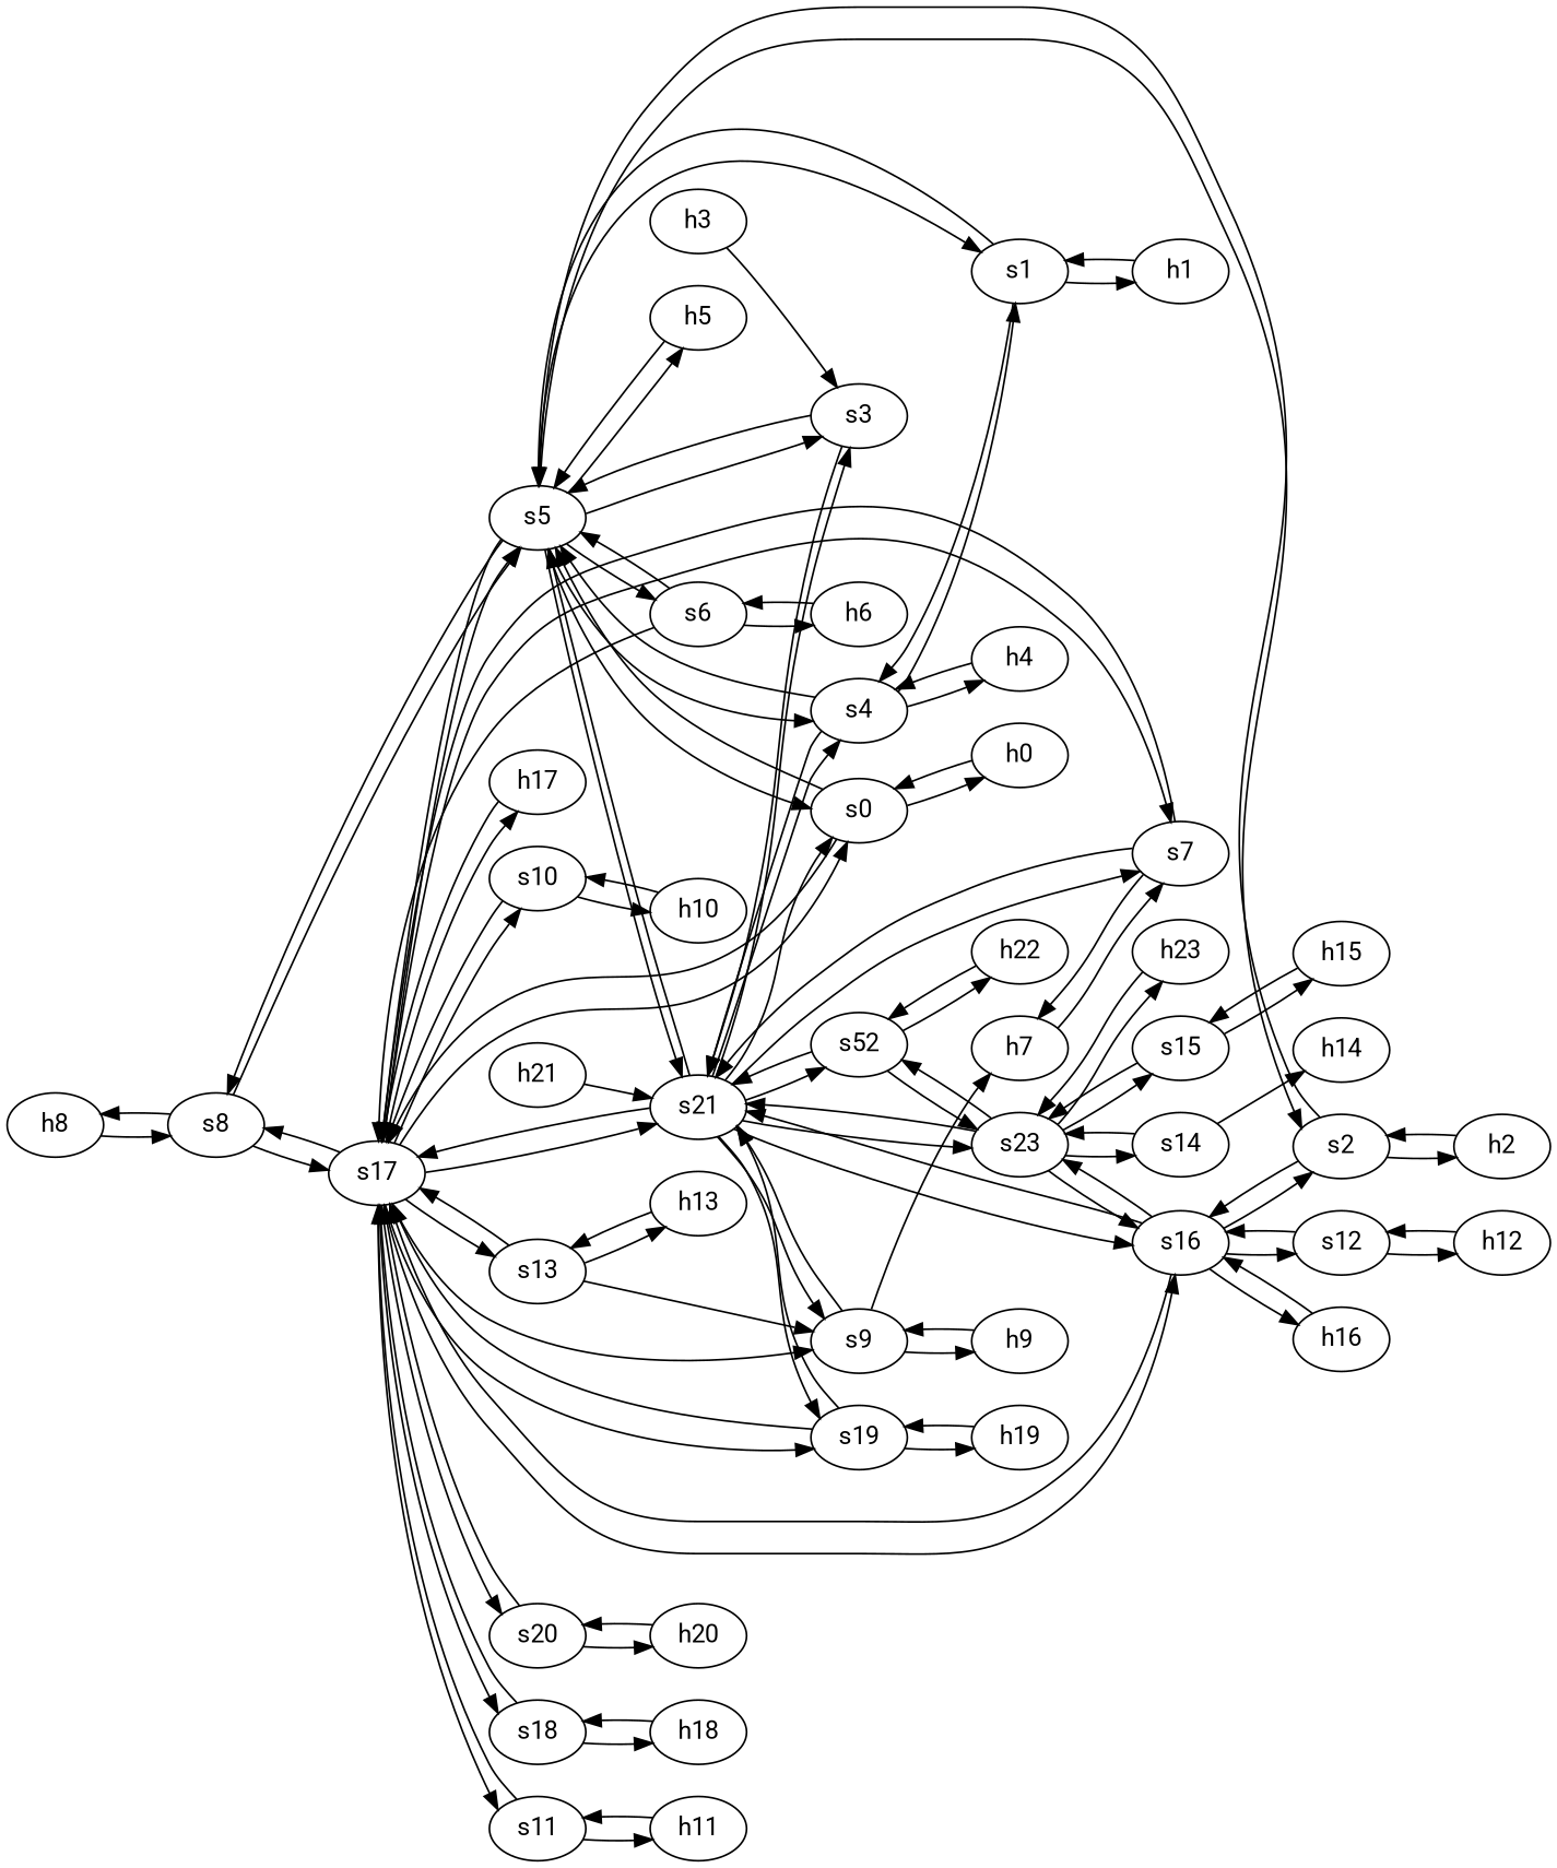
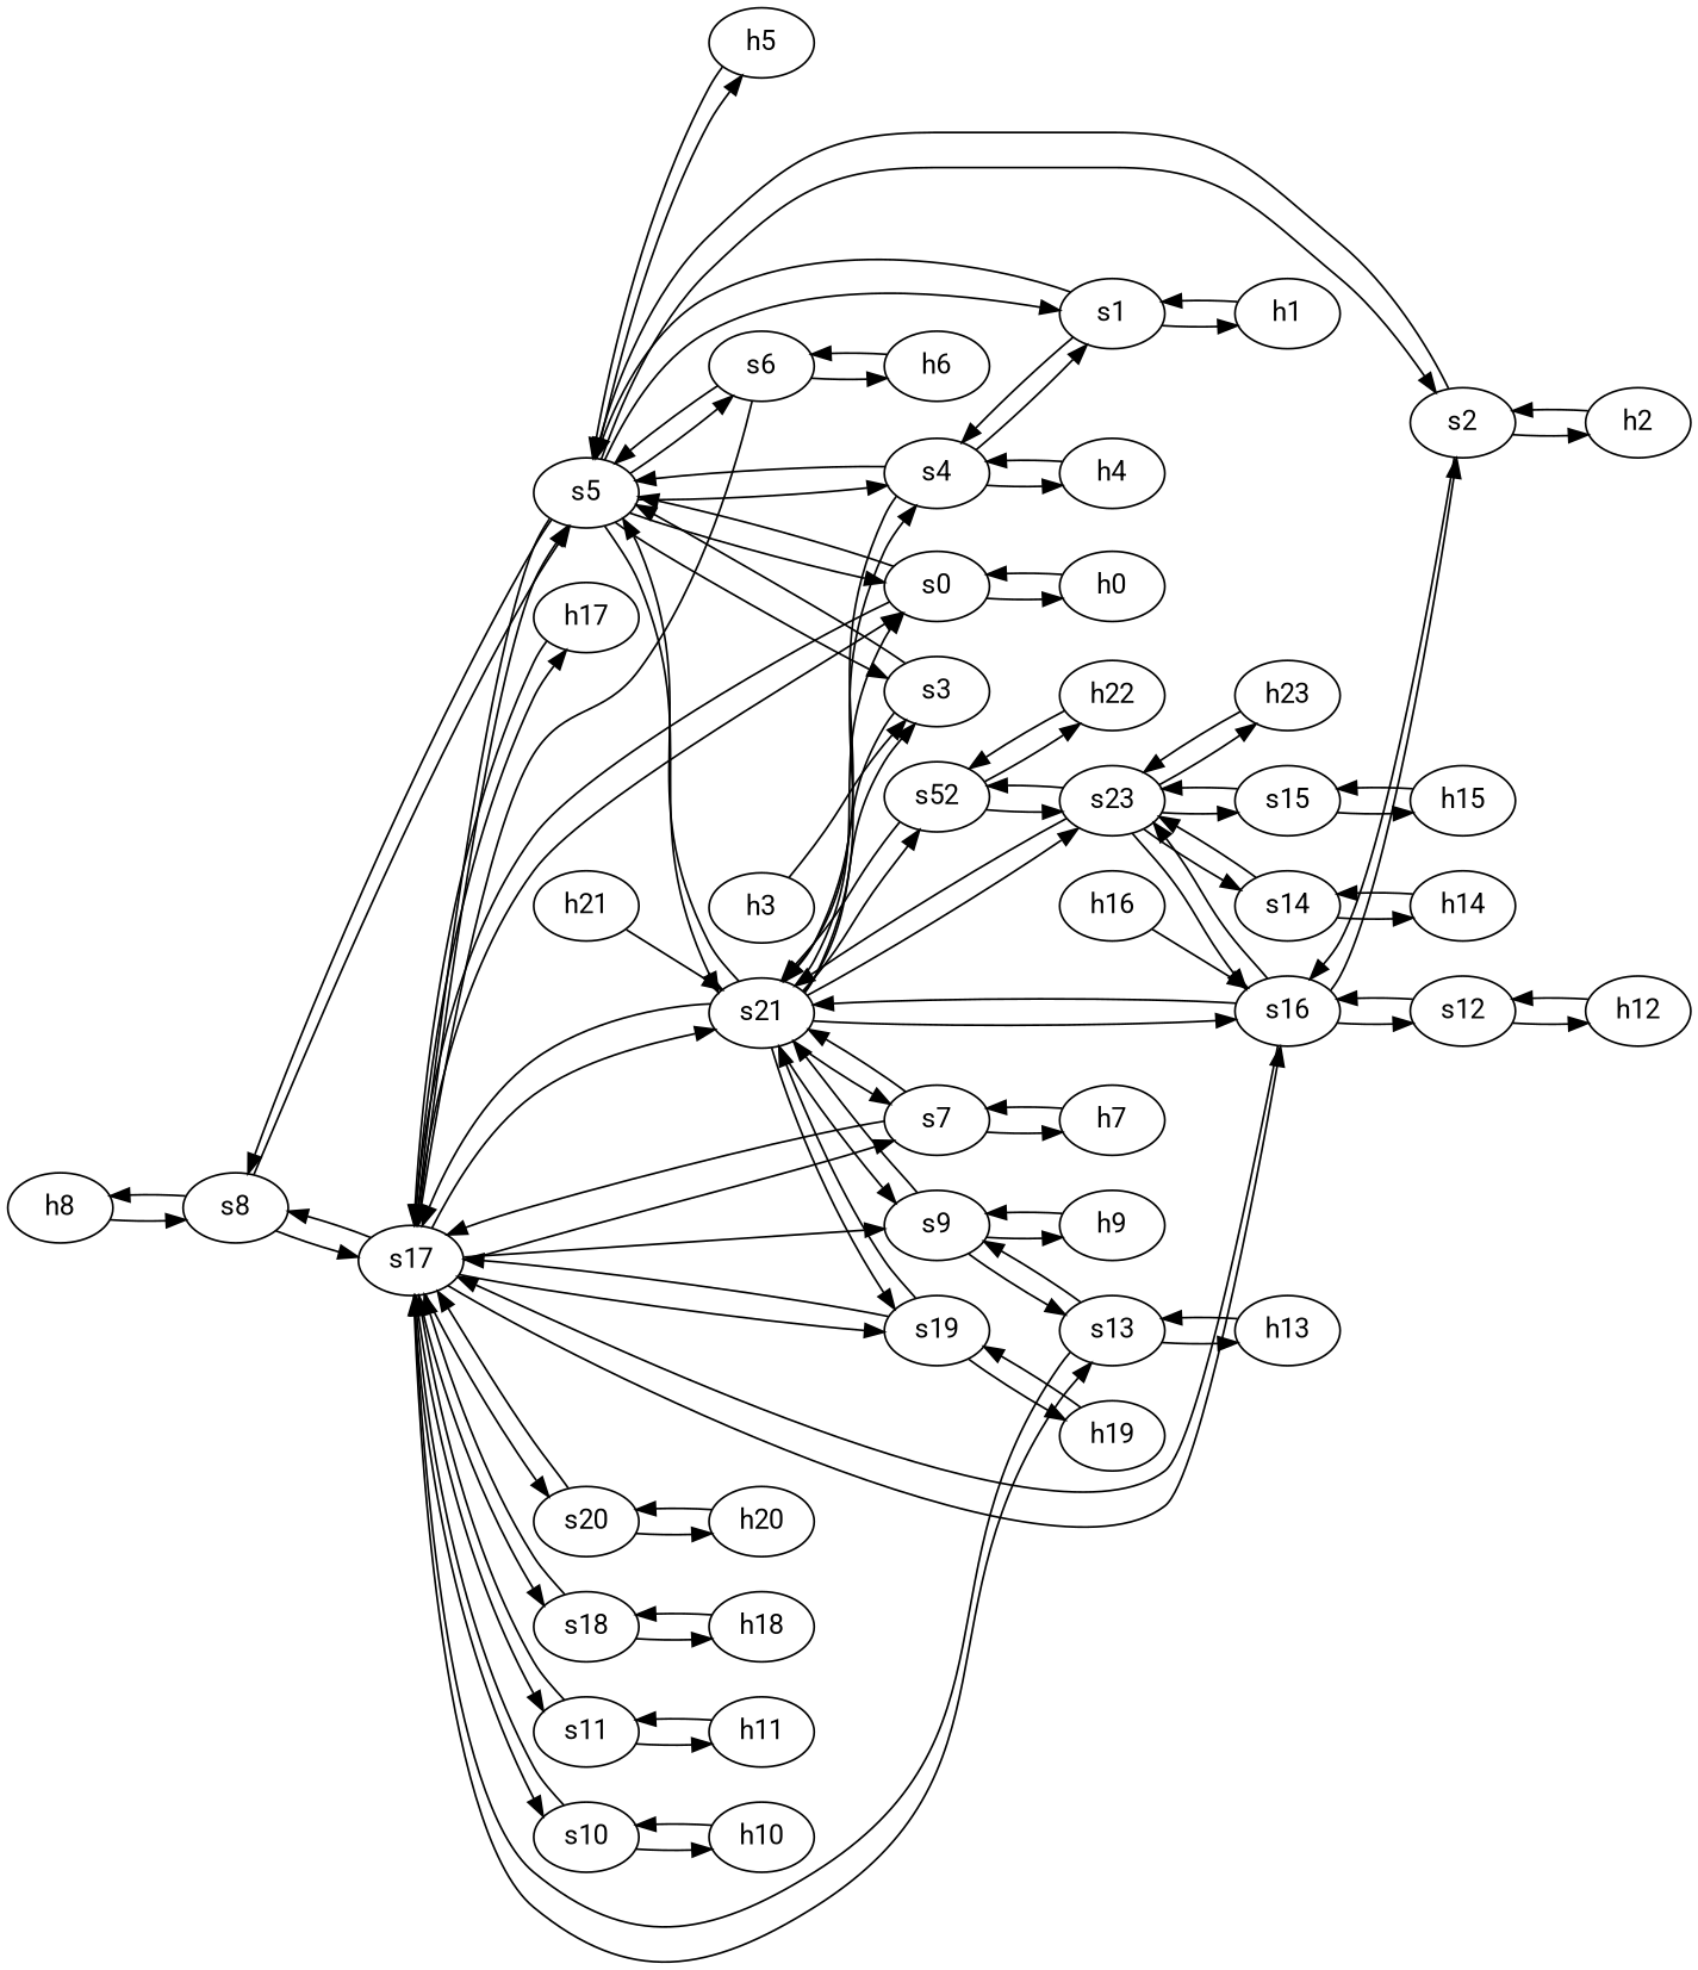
  strict digraph {
    fontname=Roboto
    rankdir=LR
    node [fontname=Roboto type=host]
    edge [capacity="1Gbps" cost=1 dst_port=1 fontname=Roboto src_port=1]
    h8 [ip="111.0.8.8" mac="00:00:00:00:8:8"]
    s8 [type=switch]
    s5 [type=switch]
    s17 [type=switch]
    s21 [type=switch]
    s2 [type=switch]
    s3 [type=switch]
    s0 [type=switch]
    s1 [type=switch]
    s4 [type=switch]
    s6 [type=switch]
    h5 [ip="111.0.5.5" mac="00:00:00:00:5:5"]
    s9 [type=switch]
    s13 [type=switch]
    s16 [type=switch]
    s7 [type=switch]
    s19 [type=switch]
    s20 [type=switch]
    s18 [type=switch]
    s11 [type=switch]
    s10 [type=switch]
    h17 [ip="111.0.17.17" mac="00:00:00:00:17:17"]
    h9 [ip="111.0.9.9" mac="00:00:00:00:9:9"]
    s23 [type=switch]
    n25 [label=s52 type=switch]
    h13 [ip="111.0.13.13" mac="00:00:00:00:13:13"]
    h2 [ip="111.0.2.2" mac="00:00:00:00:2:2"]
    s12 [type=switch]
    h16 [ip="111.0.16.16" mac="00:00:00:00:16:16"]
    h3 [ip="111.0.3.3" mac="00:00:00:00:3:3"]
    h0 [ip="111.0.0.0" mac="00:00:00:00:0:0"]
    h1 [ip="111.0.1.1" mac="00:00:00:00:1:1"]
    h4 [ip="111.0.4.4" mac="00:00:00:00:4:4"]
    h6 [ip="111.0.6.6" mac="00:00:00:00:6:6"]
    h7 [ip="111.0.7.7" mac="00:00:00:00:7:7"]
    h23 [ip="111.0.23.23" mac="00:00:00:00:23:23"]
    s15 [type=switch]
    s14 [type=switch]
    h22 [ip="111.0.22.22" mac="00:00:00:00:22:22"]
    h15 [ip="111.0.15.15" mac="00:00:00:00:15:15"]
    h14 [ip="111.0.14.14" mac="00:00:00:00:14:14"]
    h21 [ip="111.0.21.21" mac="00:00:00:00:21:21"]
    h19 [ip="111.0.19.19" mac="00:00:00:00:19:19"]
    h20 [ip="111.0.20.20" mac="00:00:00:00:20:20"]
    h18 [ip="111.0.18.18" mac="00:00:00:00:18:18"]
    h11 [ip="111.0.11.11" mac="00:00:00:00:11:11"]
    h10 [ip="111.0.10.10" mac="00:00:00:00:10:10"]
    h12 [ip="111.0.12.12" mac="00:00:00:00:12:12"]
    h8 -> s8
    s8 -> h8
    s8 -> s5 [dst_port=8 src_port=2]
    s8 -> s17 [dst_port=6 src_port=3]
    s5 -> s8 [dst_port=2 src_port=8]
    s5 -> s17 [dst_port=3 src_port=9]
    s5 -> s21 [dst_port=4 src_port=10]
    s5 -> s2 [dst_port=3 src_port=4]
    s5 -> s3 [dst_port=2 src_port=5]
    s5 -> s0 [dst_port=3 src_port=2]
    s5 -> s1 [dst_port=3 src_port=3]
    s5 -> s4 [dst_port=3 src_port=6]
    s5 -> s6 [dst_port=2 src_port=7]
    s5 -> h5
    s17 -> s8 [dst_port=3 src_port=6]
    s17 -> s5 [dst_port=9 src_port=3]
    s17 -> s21 [dst_port=8 src_port=14]
    s17 -> s0 [dst_port=2 src_port=2]
    s17 -> s9 [dst_port=3 src_port=4]
    s17 -> s13 [dst_port=3 src_port=9]
    s17 -> s16 [dst_port=4 src_port=10]
    s17 -> s7 [dst_port=2 src_port=5]
    s17 -> s19 [dst_port=2 src_port=12]
    s17 -> s20 [dst_port=2 src_port=13]
    s17 -> s18 [dst_port=2 src_port=11]
    s17 -> s11 [dst_port=2 src_port=8]
    s17 -> s10 [dst_port=2 src_port=7]
    s17 -> h17
    s21 -> s5 [dst_port=10 src_port=4]
    s21 -> s17 [dst_port=14 src_port=8]
    s21 -> s3 [dst_port=3 src_port=2]
    s21 -> s0
    s21 -> s4 [dst_port=4 src_port=3]
    s21 -> s9 [dst_port=3 src_port=6]
    s21 -> s16 [dst_port=5 src_port=7]
    s21 -> s7 [dst_port=3 src_port=5]
    s21 -> s19 [dst_port=3 src_port=9]
    s21 -> s23 [dst_port=5 src_port=11]
    s21 -> n25 [dst_port=2 src_port=10]
    s2 -> s5 [dst_port=4 src_port=3]
    s2 -> s16 [dst_port=2 src_port=2]
    s2 -> h2
    s3 -> s5 [dst_port=5 src_port=2]
    s3 -> s21 [dst_port=2 src_port=3]
    s0 -> s5 [dst_port=2 src_port=3]
    s0 -> s17 [dst_port=2 src_port=2]
    s0 -> h0
    s1 -> s5 [dst_port=3 src_port=3]
    s1 -> s4 [dst_port=2 src_port=2]
    s1 -> h1
    s4 -> s5 [dst_port=6 src_port=3]
    s4 -> s21 [dst_port=3 src_port=4]
    s4 -> s1 [dst_port=2 src_port=2]
    s4 -> h4
    s6 -> s5 [dst_port=7 src_port=2]
    s6 -> s17 [dst_port=4 src_port=3]
    s6 -> h6
    h5 -> s5
    s9 -> s21 [dst_port=6 src_port=3]
-   s9 -> h7 [dst_port=2 src_port=2]
+   s9 -> s13 [dst_port=2 src_port=2]
    s9 -> h9
    s13 -> s17 [dst_port=9 src_port=3]
    s13 -> s9 [dst_port=2 src_port=2]
    s13 -> h13
    s16 -> s17 [dst_port=10 src_port=4]
    s16 -> s21 [dst_port=7 src_port=5]
    s16 -> s2 [dst_port=2 src_port=2]
    s16 -> s23 [dst_port=4 src_port=6]
    s16 -> s12 [dst_port=2 src_port=3]
-   s16 -> h16
    s7 -> s17 [dst_port=5 src_port=2]
    s7 -> s21 [dst_port=5 src_port=3]
    s7 -> h7
    s19 -> s17 [dst_port=12 src_port=2]
    s19 -> s21 [dst_port=9 src_port=3]
    s19 -> h19
    s20 -> s17 [dst_port=13 src_port=2]
    s20 -> h20
    s18 -> s17 [dst_port=11 src_port=2]
    s18 -> h18
    s11 -> s17 [dst_port=8 src_port=2]
    s11 -> h11
    s10 -> s17 [dst_port=7 src_port=2]
    s10 -> h10
    h17 -> s17
    h9 -> s9
    s23 -> s21 [dst_port=11 src_port=5]
    s23 -> s16 [dst_port=6 src_port=4]
    s23 -> n25 [dst_port=3 src_port=6]
    s23 -> h23
    s23 -> s15 [dst_port=2 src_port=3]
    s23 -> s14 [dst_port=2 src_port=2]
    n25 -> s21 [dst_port=10 src_port=2]
    n25 -> s23 [dst_port=6 src_port=3]
    n25 -> h22
    h13 -> s13
    h2 -> s2
    s12 -> s16 [dst_port=3 src_port=2]
    s12 -> h12
    h16 -> s16
    h3 -> s3
    h0 -> s0
    h1 -> s1
    h4 -> s4
    h6 -> s6
    h7 -> s7
    h23 -> s23
    s15 -> s23 [dst_port=3 src_port=2]
    s15 -> h15
    s14 -> s23 [dst_port=2 src_port=2]
    s14 -> h14
    h22 -> n25
    h15 -> s15
+   h14 -> s14
    h21 -> s21
    h19 -> s19
    h20 -> s20
    h18 -> s18
    h11 -> s11
    h10 -> s10
    h12 -> s12
  }
